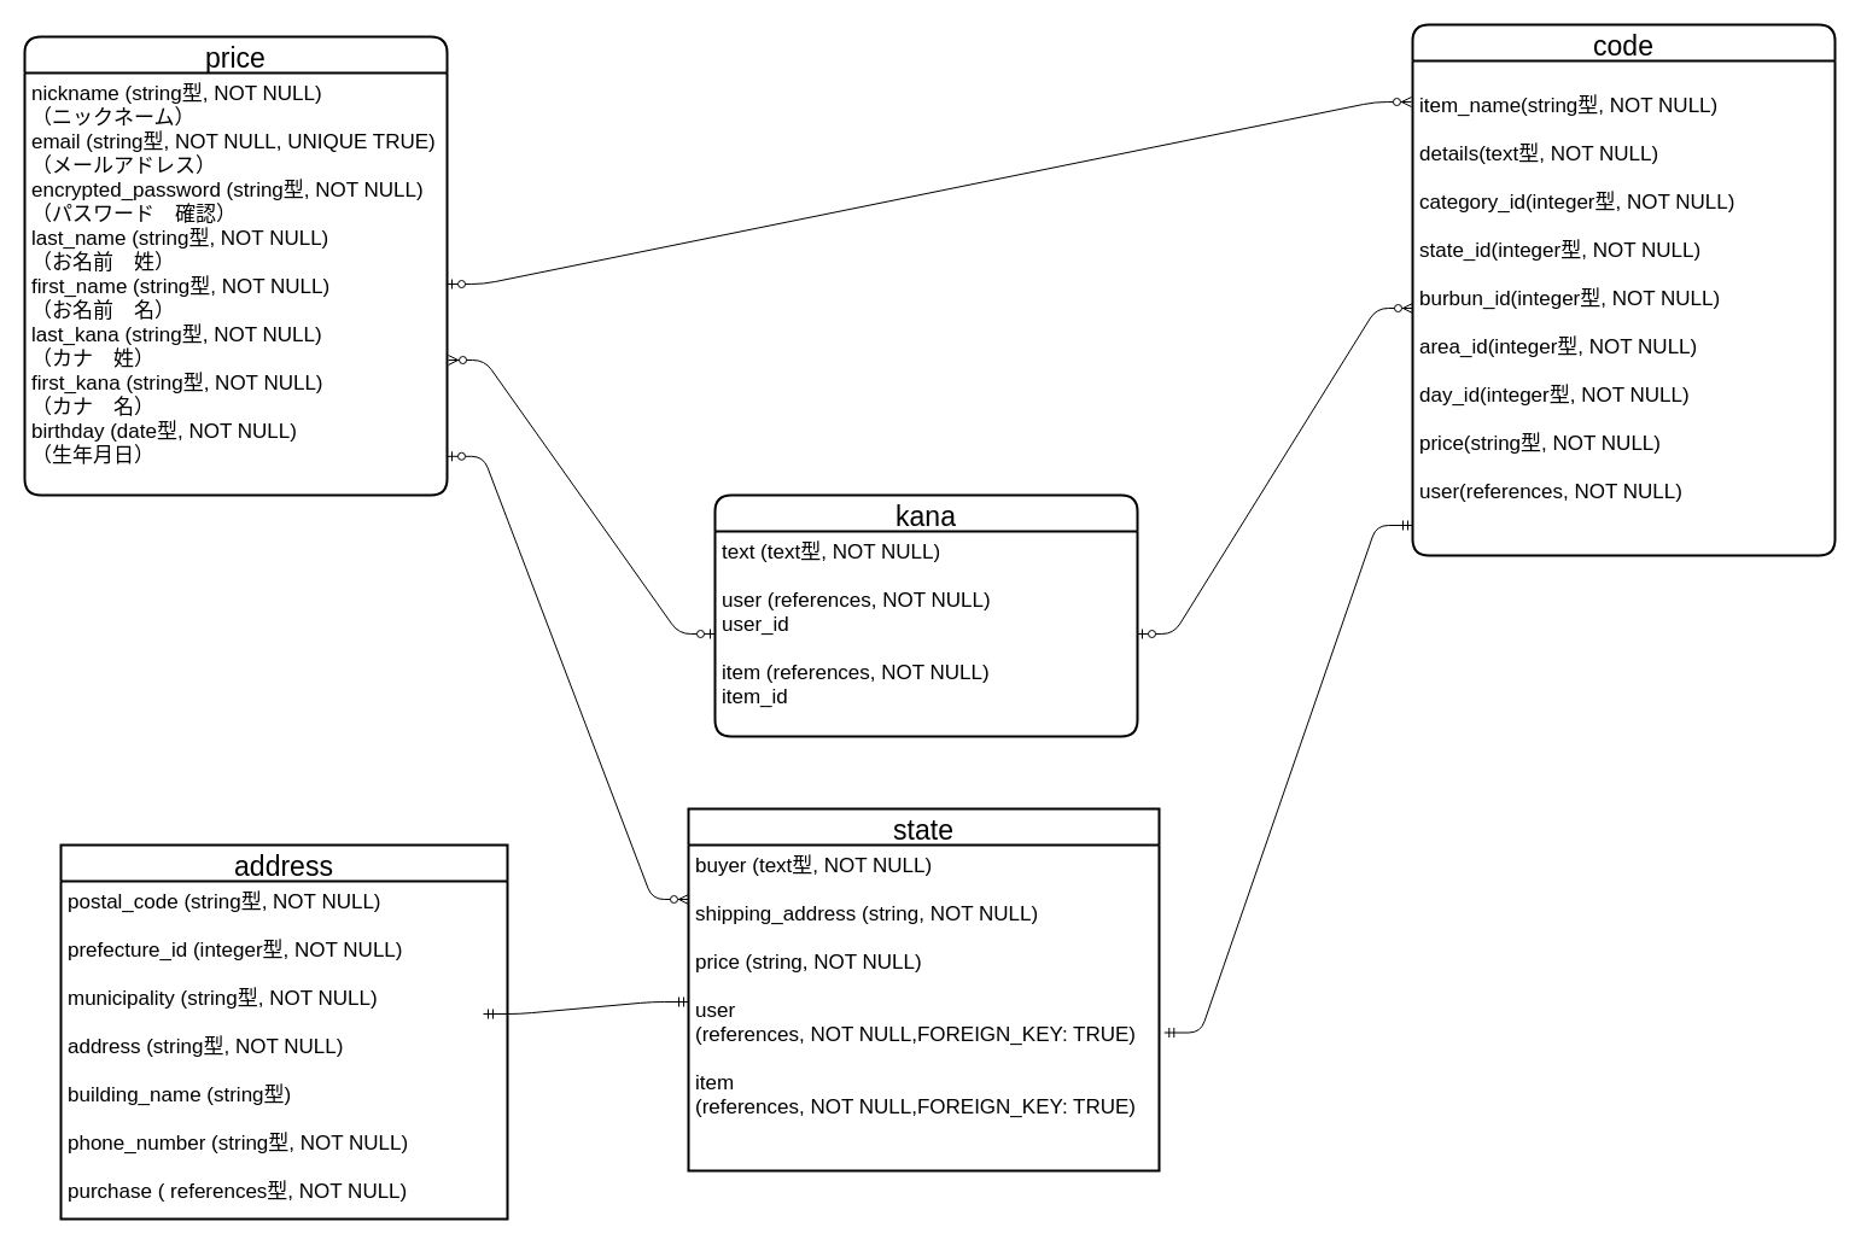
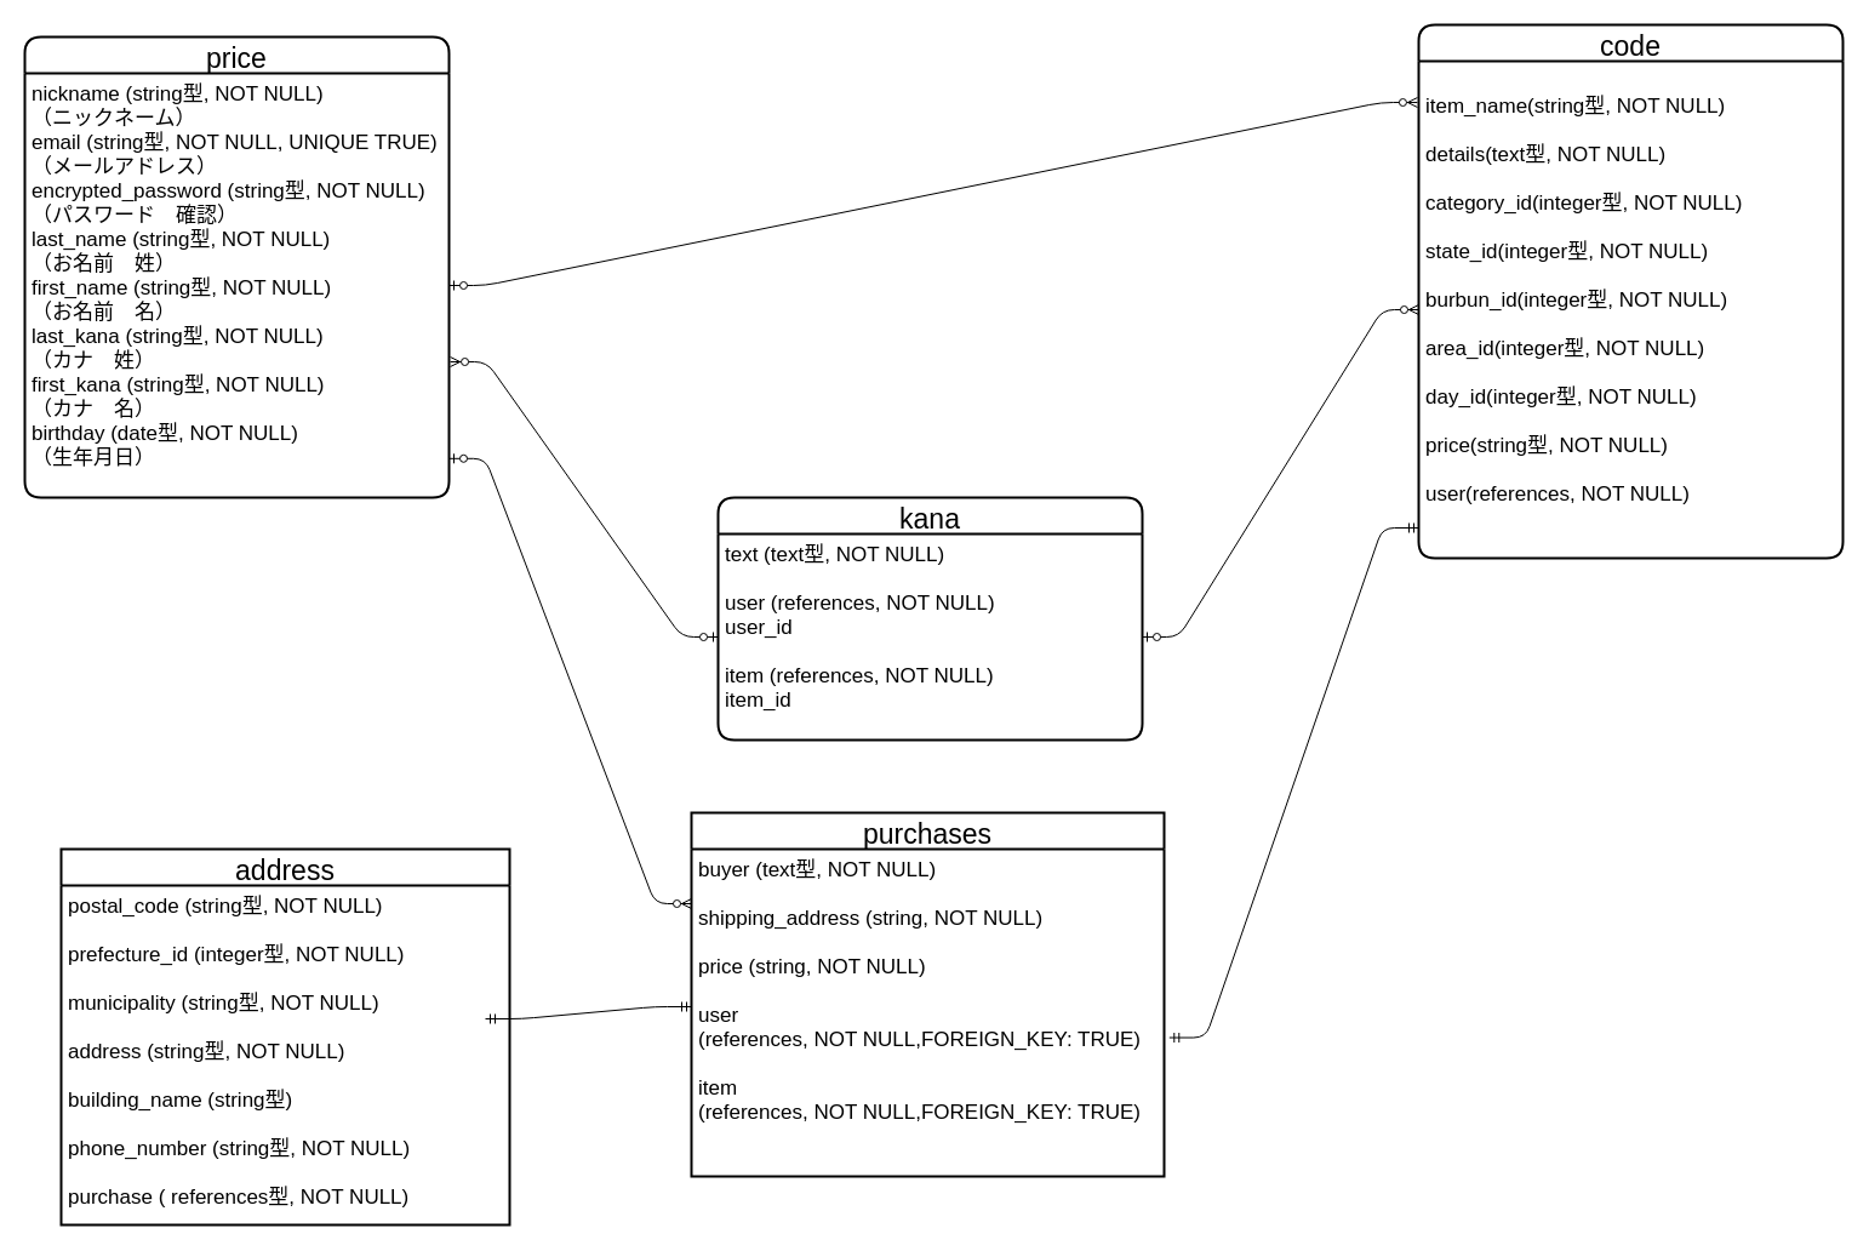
  <mxCell id="0" />
  <mxCell id="1" parent="0" />
  <mxCell id="2" value="price" style="swimlane;childLayout=stackLayout;horizontal=1;startSize=30;horizontalStack=0;rounded=1;fontSize=23;fontStyle=0;strokeWidth=2;resizeParent=0;resizeLast=1;shadow=0;dashed=0;align=center;" parent="1" vertex="1"><mxGeometry x="20" y="30" width="350" height="380" as="geometry" /></mxCell>
  <mxCell id="3" value="nickname (string型, NOT NULL)&#10;（ニックネーム）&#10;email (string型, NOT NULL, UNIQUE TRUE)&#10;（メールアドレス）&#10;encrypted_password (string型, NOT NULL)&#10;（パスワード　確認）&#10;last_name (string型, NOT NULL)&#10;（お名前　姓）&#10;first_name (string型, NOT NULL)&#10;（お名前　名）&#10;last_kana (string型, NOT NULL)&#10;（カナ　姓）&#10;first_kana (string型, NOT NULL)&#10;（カナ　名）&#10;birthday (date型, NOT NULL)&#10;（生年月日）" style="align=left;strokeColor=none;fillColor=none;spacingLeft=4;fontSize=17;verticalAlign=top;resizable=0;rotatable=0;part=1;" parent="2" vertex="1"><mxGeometry y="30" width="350" height="350" as="geometry" /></mxCell>
  <mxCell id="4" value="code" style="swimlane;childLayout=stackLayout;horizontal=1;startSize=30;horizontalStack=0;rounded=1;fontSize=23;fontStyle=0;strokeWidth=2;resizeParent=0;resizeLast=1;shadow=0;dashed=0;align=center;" parent="1" vertex="1"><mxGeometry x="1170" y="20" width="350" height="440" as="geometry" /></mxCell>
  <mxCell id="5" value="&#10;item_name(string型, NOT NULL)&#10;&#10;details(text型, NOT NULL)&#10;&#10;category_id(integer型, NOT NULL)&#10;&#10;state_id(integer型, NOT NULL)&#10;&#10;burbun_id(integer型, NOT NULL)&#10;&#10;area_id(integer型, NOT NULL)&#10;&#10;day_id(integer型, NOT NULL)&#10;&#10;price(string型, NOT NULL)&#10;&#10;user(references, NOT NULL)&#10;" style="align=left;strokeColor=none;fillColor=none;spacingLeft=4;fontSize=17;verticalAlign=top;resizable=0;rotatable=0;part=1;" parent="4" vertex="1"><mxGeometry y="30" width="350" height="410" as="geometry" /></mxCell>
  <mxCell id="6" value="kana" style="swimlane;childLayout=stackLayout;horizontal=1;startSize=30;horizontalStack=0;rounded=1;fontSize=23;fontStyle=0;strokeWidth=2;resizeParent=0;resizeLast=1;shadow=0;dashed=0;align=center;" parent="1" vertex="1"><mxGeometry x="592" y="410" width="350" height="200" as="geometry" /></mxCell>
  <mxCell id="7" value="text (text型, NOT NULL)&#10;&#10;user (references, NOT NULL)&#10;user_id&#10;&#10;item (references, NOT NULL)&#10;item_id&#10;&#10;" style="align=left;strokeColor=none;fillColor=none;spacingLeft=4;fontSize=17;verticalAlign=top;resizable=0;rotatable=0;part=1;" parent="6" vertex="1"><mxGeometry y="30" width="350" height="170" as="geometry" /></mxCell>
- <mxCell id="8" value="state" style="swimlane;childLayout=stackLayout;horizontal=1;startSize=30;horizontalStack=0;rounded=1;fontSize=23;fontStyle=0;strokeWidth=2;resizeParent=0;resizeLast=1;shadow=0;dashed=0;align=center;arcSize=0;" parent="1" vertex="1"><mxGeometry x="570" y="670" width="390" height="300" as="geometry" /></mxCell>
+ <mxCell id="8" value="purchases" style="swimlane;childLayout=stackLayout;horizontal=1;startSize=30;horizontalStack=0;rounded=1;fontSize=23;fontStyle=0;strokeWidth=2;resizeParent=0;resizeLast=1;shadow=0;dashed=0;align=center;arcSize=0;" parent="1" vertex="1"><mxGeometry x="570" y="670" width="390" height="300" as="geometry" /></mxCell>
  <mxCell id="9" value="buyer (text型, NOT NULL)&#10;&#10;shipping_address (string, NOT NULL)&#10;&#10;price (string, NOT NULL)&#10;&#10;user &#10;(references, NOT NULL,FOREIGN_KEY: TRUE)&#10;&#10;item&#10;(references, NOT NULL,FOREIGN_KEY: TRUE)&#10;&#10;&#10;" style="align=left;strokeColor=none;fillColor=none;spacingLeft=4;fontSize=17;verticalAlign=top;resizable=0;rotatable=0;part=1;" parent="8" vertex="1"><mxGeometry y="30" width="390" height="270" as="geometry" /></mxCell>
  <mxCell id="10" value="address" style="swimlane;childLayout=stackLayout;horizontal=1;startSize=30;horizontalStack=0;rounded=1;fontSize=23;fontStyle=0;strokeWidth=2;resizeParent=0;resizeLast=1;shadow=0;dashed=0;align=center;arcSize=0;" parent="1" vertex="1"><mxGeometry x="50" y="700" width="370" height="310" as="geometry" /></mxCell>
  <mxCell id="11" value="postal_code (string型, NOT NULL)&#10; &#10;prefecture_id (integer型, NOT NULL)&#10;&#10;municipality (string型, NOT NULL)&#10;&#10;address (string型, NOT NULL)&#10;&#10;building_name (string型)&#10;&#10;phone_number (string型, NOT NULL)&#10;&#10;purchase ( references型, NOT NULL)&#10;&#10;&#10;&#10;" style="align=left;strokeColor=none;fillColor=none;spacingLeft=4;fontSize=17;verticalAlign=top;resizable=0;rotatable=0;part=1;" parent="10" vertex="1"><mxGeometry y="30" width="370" height="280" as="geometry" /></mxCell>
  <mxCell id="12" value="" style="edgeStyle=entityRelationEdgeStyle;fontSize=12;html=1;endArrow=ERzeroToMany;startArrow=ERzeroToOne;entryX=-0.003;entryY=0.083;entryDx=0;entryDy=0;entryPerimeter=0;" parent="1" source="3" target="5" edge="1"><mxGeometry width="100" height="100" relative="1" as="geometry"><mxPoint x="767" y="120" as="sourcePoint" /><mxPoint x="1177" y="100" as="targetPoint" /></mxGeometry></mxCell>
  <mxCell id="13" value="" style="edgeStyle=entityRelationEdgeStyle;fontSize=12;html=1;endArrow=ERzeroToMany;startArrow=ERzeroToOne;exitX=1;exitY=0.908;exitDx=0;exitDy=0;entryX=0;entryY=0.25;entryDx=0;entryDy=0;exitPerimeter=0;" parent="1" source="3" target="8" edge="1"><mxGeometry width="100" height="100" relative="1" as="geometry"><mxPoint x="350" y="250" as="sourcePoint" /><mxPoint x="660" y="660" as="targetPoint" /></mxGeometry></mxCell>
  <mxCell id="14" value="" style="edgeStyle=entityRelationEdgeStyle;fontSize=12;html=1;endArrow=ERmandOne;startArrow=ERmandOne;" parent="1" edge="1"><mxGeometry width="100" height="100" relative="1" as="geometry"><mxPoint x="400" y="840" as="sourcePoint" /><mxPoint x="570" y="830" as="targetPoint" /></mxGeometry></mxCell>
  <mxCell id="15" value="" style="edgeStyle=entityRelationEdgeStyle;fontSize=12;html=1;endArrow=ERmandOne;startArrow=ERmandOne;exitX=1.011;exitY=0.576;exitDx=0;exitDy=0;exitPerimeter=0;" edge="1" parent="1" source="9"><mxGeometry width="100" height="100" relative="1" as="geometry"><mxPoint x="1070" y="535" as="sourcePoint" /><mxPoint x="1170" y="435" as="targetPoint" /></mxGeometry></mxCell>
  <mxCell id="16" value="" style="edgeStyle=entityRelationEdgeStyle;fontSize=12;html=1;endArrow=ERzeroToMany;startArrow=ERzeroToOne;entryX=1.003;entryY=0.68;entryDx=0;entryDy=0;entryPerimeter=0;" edge="1" parent="1" source="7" target="3"><mxGeometry width="100" height="100" relative="1" as="geometry"><mxPoint x="410" y="610" as="sourcePoint" /><mxPoint x="510" y="510" as="targetPoint" /></mxGeometry></mxCell>
  <mxCell id="17" value="" style="edgeStyle=entityRelationEdgeStyle;fontSize=12;html=1;endArrow=ERzeroToMany;startArrow=ERzeroToOne;entryX=0;entryY=0.5;entryDx=0;entryDy=0;exitX=1;exitY=0.5;exitDx=0;exitDy=0;" edge="1" parent="1" source="7" target="5"><mxGeometry width="100" height="100" relative="1" as="geometry"><mxPoint x="1030" y="410" as="sourcePoint" /><mxPoint x="1130" y="310" as="targetPoint" /></mxGeometry></mxCell>
